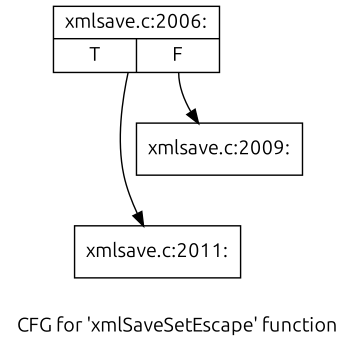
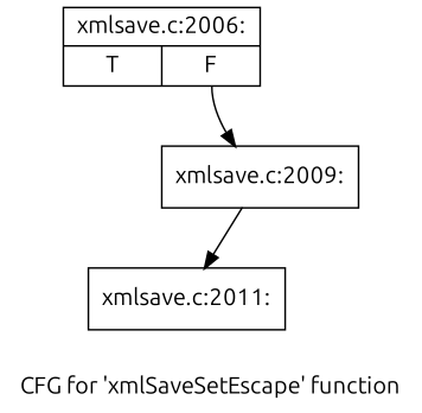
  digraph {
    fontname=Ubuntu
    label="CFG for 'xmlSaveSetEscape' function"
    node [fontname=Ubuntu shape=record]
    edge [fontname=Ubuntu]
    n1 [label="{xmlsave.c:2006:|{<s0>T|<s1>F}}"]
    n2 [label="{xmlsave.c:2009:}"]
    n3 [label="{xmlsave.c:2011:}"]
    n1 -> n2 [tailport=s1]
-   n1 -> n3
+   n2 -> n3
  }
